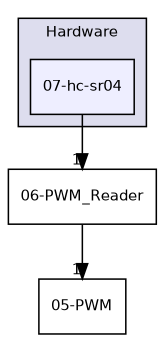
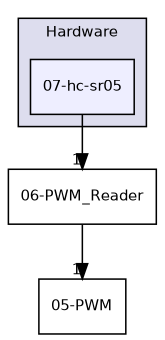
  digraph {
    compound=true
    node [fontname=Helvetica fontsize=10 shape=box]
    edge [headlabel=1 labeldistance=1.5 labelfontname=Helvetica labelfontsize=10]
-   n1 [fillcolor="#eeeeff" label="07-hc-sr04" pencolor=black style=filled]
+   n1 [fillcolor="#eeeeff" label="07-hc-sr05" pencolor=black style=filled]
    n2 [label="06-PWM_Reader"]
    n3 [label="05-PWM"]
    subgraph cluster_1 {
      bgcolor="#ddddee"
      fontname=Helvetica
      fontsize=10
      label=Hardware
      pencolor=black
      n1
    }
    n1 -> n2
    n2 -> n3
  }
